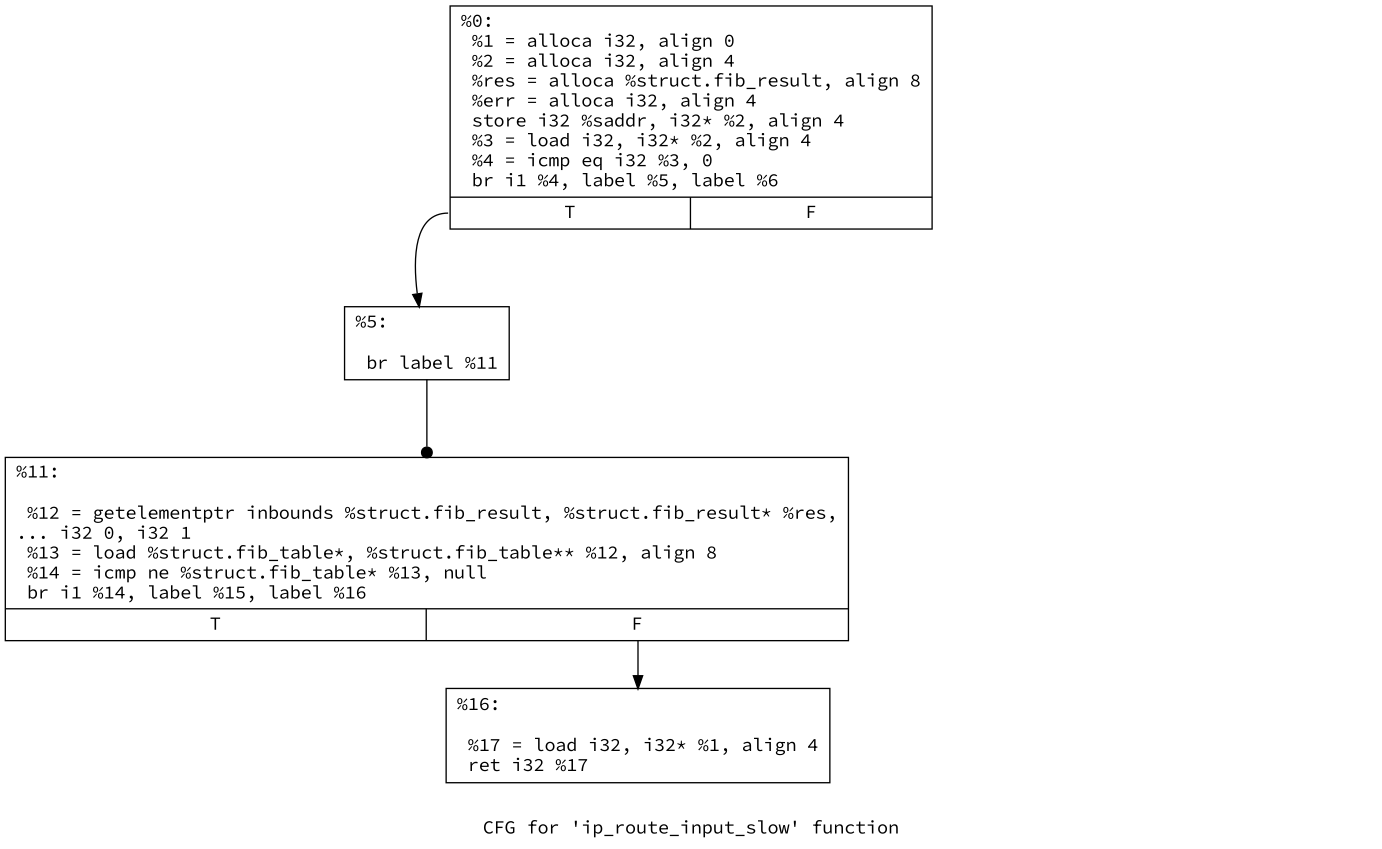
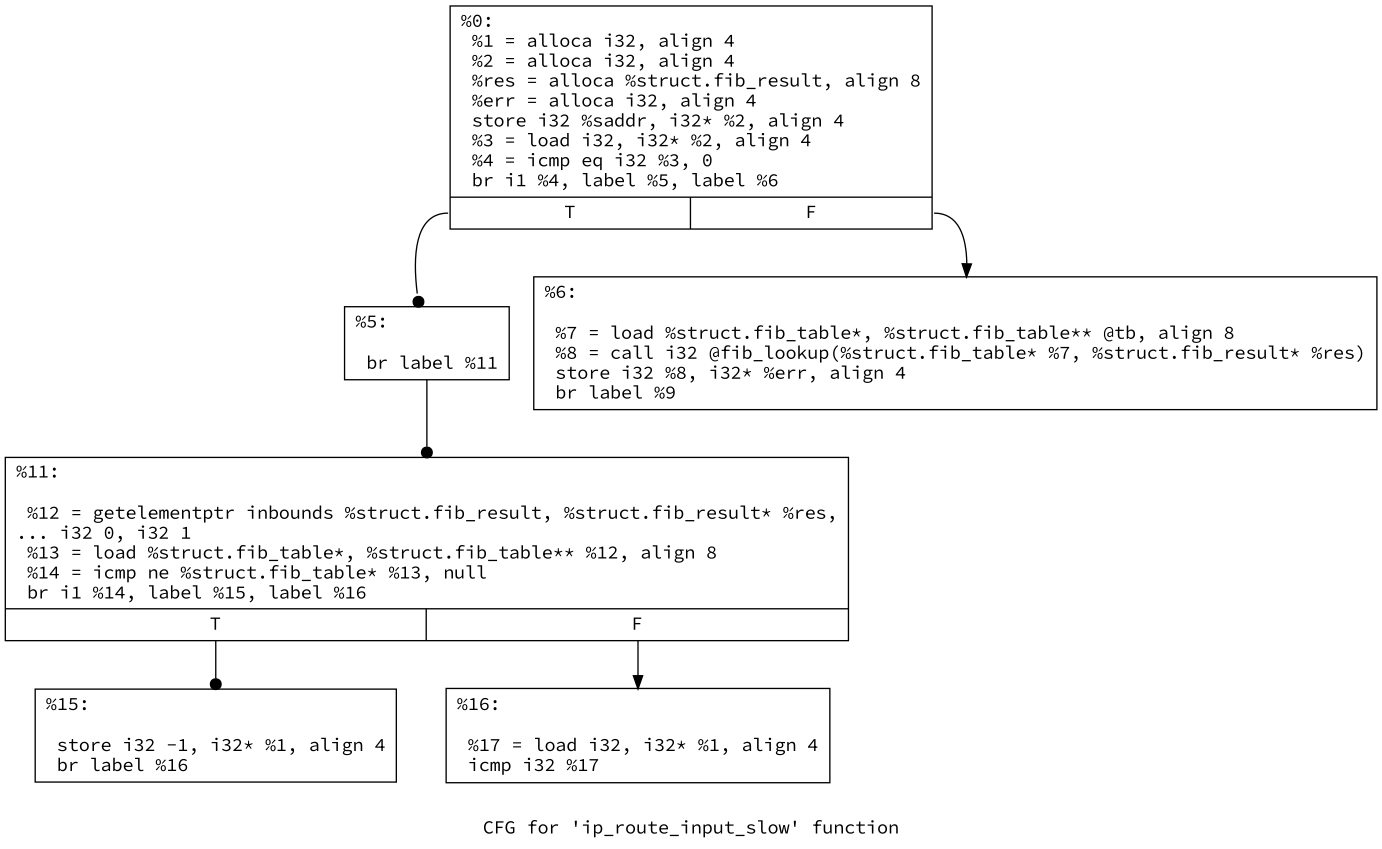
  digraph {
    fontname="Source Code Pro"
    label="CFG for 'ip_route_input_slow' function"
    node [fontname="Source Code Pro" shape=record]
    edge [arrowhead=normal fontname="Source Code Pro" tailport=s0]
-   n1 [label="{%0:\l  %1 = alloca i32, align 0\l  %2 = alloca i32, align 4\l  %res = alloca %struct.fib_result, align 8\l  %err = alloca i32, align 4\l  store i32 %saddr, i32* %2, align 4\l  %3 = load i32, i32* %2, align 4\l  %4 = icmp eq i32 %3, 0\l  br i1 %4, label %5, label %6\l|{<s0>T|<s1>F}}"]
+   n1 [label="{%0:\l  %1 = alloca i32, align 4\l  %2 = alloca i32, align 4\l  %res = alloca %struct.fib_result, align 8\l  %err = alloca i32, align 4\l  store i32 %saddr, i32* %2, align 4\l  %3 = load i32, i32* %2, align 4\l  %4 = icmp eq i32 %3, 0\l  br i1 %4, label %5, label %6\l|{<s0>T|<s1>F}}"]
    n2 [label="{%5:\l\l  br label %11\l}"]
+   n3 [label="{%6:\l\l  %7 = load %struct.fib_table*, %struct.fib_table** @tb, align 8\l  %8 = call i32 @fib_lookup(%struct.fib_table* %7, %struct.fib_result* %res)\l  store i32 %8, i32* %err, align 4\l  br label %9\l}"]
    n4 [label="{%11:\l\l  %12 = getelementptr inbounds %struct.fib_result, %struct.fib_result* %res,\l... i32 0, i32 1\l  %13 = load %struct.fib_table*, %struct.fib_table** %12, align 8\l  %14 = icmp ne %struct.fib_table* %13, null\l  br i1 %14, label %15, label %16\l|{<s0>T|<s1>F}}"]
-   n5 [label="{%16:\l\l  %17 = load i32, i32* %1, align 4\l  ret i32 %17\l}"]
-   n1 -> n2
+   n5 [label="{%16:\l\l  %17 = load i32, i32* %1, align 4\l  icmp i32 %17\l}"]
+   n6 [label="{%15:\l\l  store i32 -1, i32* %1, align 4\l  br label %16\l}"]
+   n1 -> n2 [arrowhead=dot]
+   n1 -> n3 [tailport=s1]
    n2 -> n4 [arrowhead=dot tailport=""]
    n4 -> n5 [tailport=s1]
+   n4 -> n6 [arrowhead=dot]
  }
